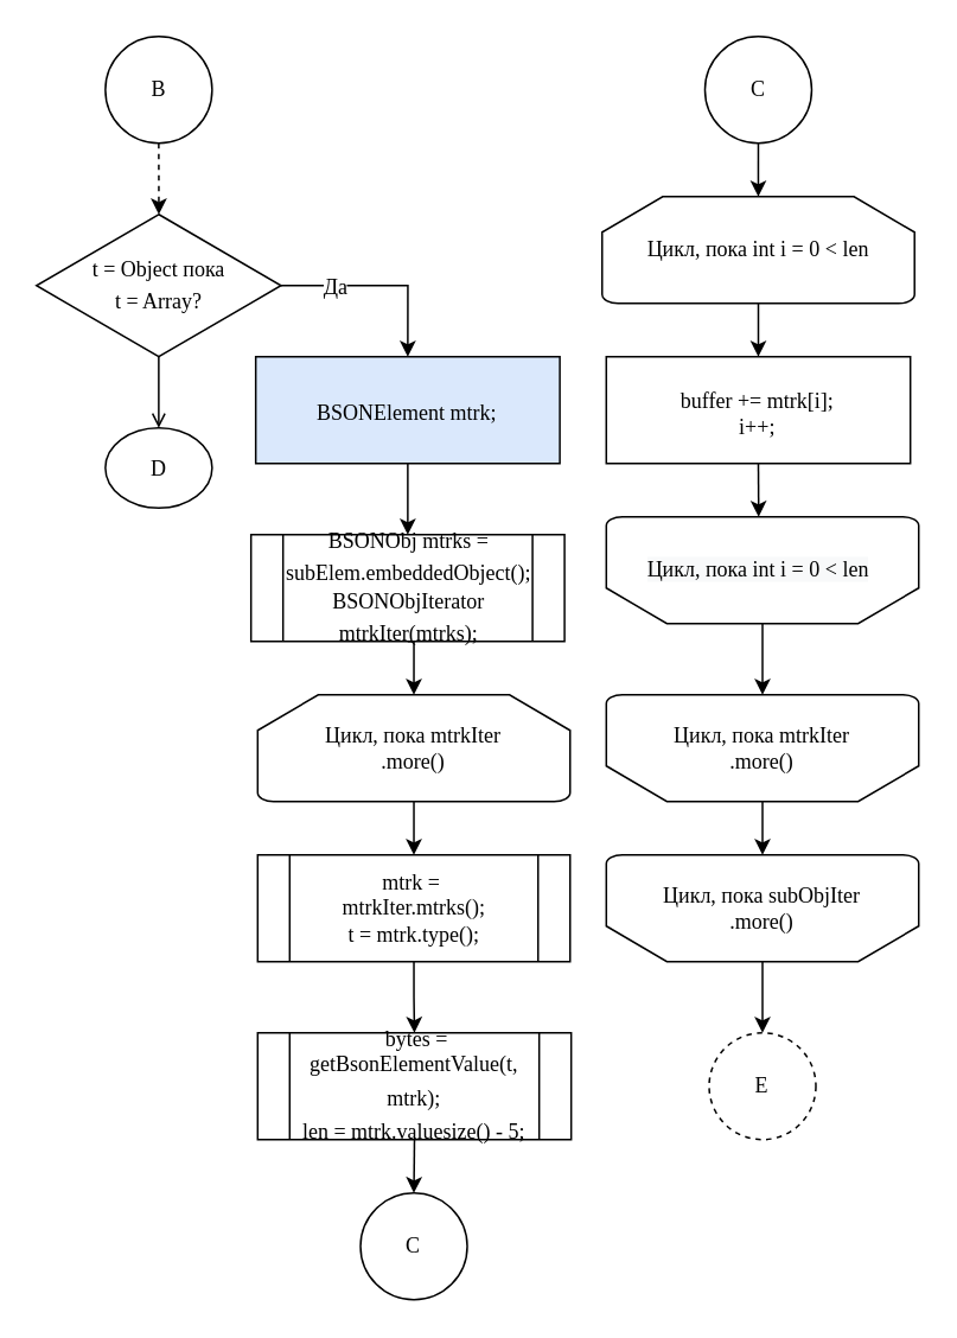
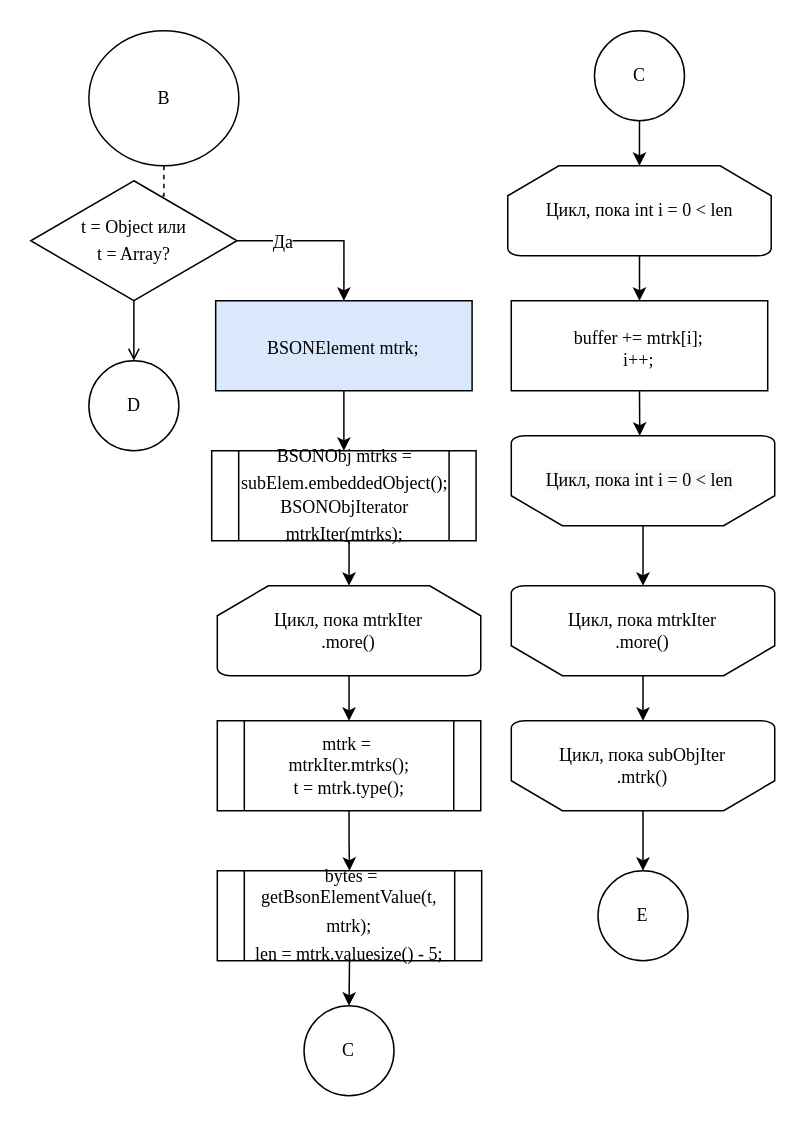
  <mxCell id="0" />
  <mxCell id="1" parent="0" />
  <mxCell id="2" style="edgeStyle=orthogonalEdgeStyle;rounded=0;orthogonalLoop=1;jettySize=auto;html=1;fontFamily=Times New Roman;fontSize=12;exitX=0.5;exitY=1;exitDx=0;exitDy=0;dashed=1;" edge="1" parent="1" source="4" target="8"><mxGeometry relative="1" as="geometry"><mxPoint x="110" y="90" as="sourcePoint" /><mxPoint x="86.3" y="110" as="targetPoint" /></mxGeometry></mxCell>
- <mxCell id="3" value="D" style="ellipse;whiteSpace=wrap;html=1;aspect=fixed;fontFamily=Times New Roman;fontSize=12;strokeWidth=1;" vertex="1" parent="1"><mxGeometry x="58.75" y="240" width="60" height="45" as="geometry" /></mxCell>
- <mxCell id="4" value="B" style="ellipse;whiteSpace=wrap;html=1;aspect=fixed;fontFamily=Times New Roman;fontSize=12;strokeWidth=1;" vertex="1" parent="1"><mxGeometry x="58.75" y="20" width="60" height="60" as="geometry" /></mxCell>
+ <mxCell id="3" value="D" style="ellipse;whiteSpace=wrap;html=1;aspect=fixed;fontFamily=Times New Roman;fontSize=12;strokeWidth=1;" vertex="1" parent="1"><mxGeometry x="58.75" y="240" width="60" height="60" as="geometry" /></mxCell>
+ <mxCell id="4" value="B" style="ellipse;whiteSpace=wrap;html=1;aspect=fixed;fontFamily=Times New Roman;fontSize=12;strokeWidth=1;" vertex="1" parent="1"><mxGeometry x="58.75" y="20" width="100" height="90" as="geometry" /></mxCell>
  <mxCell id="5" style="edgeStyle=orthogonalEdgeStyle;rounded=0;orthogonalLoop=1;jettySize=auto;html=1;exitX=1;exitY=0.5;exitDx=0;exitDy=0;entryX=0.5;entryY=0;entryDx=0;entryDy=0;fontFamily=Times New Roman;fontSize=12;endArrow=classic;endFill=1;" edge="1" parent="1" source="8" target="10"><mxGeometry relative="1" as="geometry" /></mxCell>
  <mxCell id="6" value="Да" style="edgeLabel;html=1;align=center;verticalAlign=middle;resizable=0;points=[];fontSize=12;fontFamily=Times New Roman;" vertex="1" connectable="0" parent="5"><mxGeometry x="-0.222" y="-1" relative="1" as="geometry"><mxPoint x="-13" y="-1" as="offset" /></mxGeometry></mxCell>
  <mxCell id="7" style="edgeStyle=orthogonalEdgeStyle;rounded=0;orthogonalLoop=1;jettySize=auto;html=1;exitX=0.5;exitY=1;exitDx=0;exitDy=0;entryX=0.5;entryY=0;entryDx=0;entryDy=0;fontFamily=Times New Roman;fontSize=12;endArrow=open;endFill=1;" edge="1" parent="1" source="8" target="3"><mxGeometry relative="1" as="geometry" /></mxCell>
- <mxCell id="8" value="&lt;span style=&quot;text-align: start;&quot; lang=&quot;EN-US&quot;&gt;&lt;font style=&quot;font-size: 12px;&quot;&gt;t = Object пока&lt;br&gt;t = Array?&lt;/font&gt;&lt;/span&gt;&lt;span style=&quot;font-family: -webkit-standard; font-size: medium; text-align: start;&quot;&gt;&lt;/span&gt;" style="rhombus;whiteSpace=wrap;html=1;fontFamily=Times New Roman;fontSize=12;strokeWidth=1;" vertex="1" parent="1"><mxGeometry x="20" y="120" width="137.5" height="80" as="geometry" /></mxCell>
+ <mxCell id="8" value="&lt;span style=&quot;text-align: start;&quot; lang=&quot;EN-US&quot;&gt;&lt;font style=&quot;font-size: 12px;&quot;&gt;t = Object или&lt;br&gt;t = Array?&lt;/font&gt;&lt;/span&gt;&lt;span style=&quot;font-family: -webkit-standard; font-size: medium; text-align: start;&quot;&gt;&lt;/span&gt;" style="rhombus;whiteSpace=wrap;html=1;fontFamily=Times New Roman;fontSize=12;strokeWidth=1;" vertex="1" parent="1"><mxGeometry x="20" y="120" width="137.5" height="80" as="geometry" /></mxCell>
  <mxCell id="9" value="&lt;p style=&quot;margin: 0cm;&quot; class=&quot;MsoNormal&quot;&gt;&lt;span lang=&quot;EN-US&quot;&gt;&lt;font style=&quot;font-size: 12px;&quot;&gt;BSONObj mtrks = subElem.embeddedObject();&lt;/font&gt;&lt;/span&gt;&lt;span style=&quot;font-family: -webkit-standard; font-size: medium;&quot;&gt;&lt;/span&gt;&lt;br&gt;&lt;/p&gt;&lt;p style=&quot;margin: 0cm;&quot; class=&quot;MsoNormal&quot;&gt;&lt;span lang=&quot;EN-US&quot;&gt;&lt;font style=&quot;font-size: 12px;&quot;&gt;&lt;/font&gt;&lt;/span&gt;&lt;/p&gt;&lt;p style=&quot;margin: 0cm;&quot; class=&quot;MsoNormal&quot;&gt;&lt;span lang=&quot;EN-US&quot;&gt;&lt;font style=&quot;font-size: 12px;&quot;&gt;BSONObjIterator mtrkIter(mtrks);&lt;/font&gt;&lt;font style=&quot;font-size: medium;&quot; face=&quot;Calibri Light, sans-serif&quot;&gt;&lt;/font&gt;&lt;/span&gt;&lt;/p&gt;" style="shape=process;whiteSpace=wrap;html=1;backgroundOutline=1;fontFamily=Times New Roman;fontSize=12;strokeWidth=1;" vertex="1" parent="1"><mxGeometry x="140.63" y="300" width="176.25" height="60" as="geometry" /></mxCell>
  <mxCell id="10" value="&lt;p style=&quot;margin: 0cm; text-align: start;&quot; class=&quot;MsoNormal&quot;&gt;&lt;span lang=&quot;EN-US&quot;&gt;&lt;font style=&quot;font-size: 12px;&quot;&gt;BSONElement mtrk;&lt;/font&gt;&lt;font style=&quot;font-size: medium;&quot; face=&quot;Calibri Light, sans-serif&quot;&gt;&lt;/font&gt;&lt;/span&gt;&lt;/p&gt;" style="rounded=0;whiteSpace=wrap;html=1;fontFamily=Times New Roman;strokeWidth=1;fillColor=#dae8fc;" vertex="1" parent="1"><mxGeometry x="143.28" y="200" width="170.95" height="60" as="geometry" /></mxCell>
  <mxCell id="11" style="edgeStyle=orthogonalEdgeStyle;rounded=0;orthogonalLoop=1;jettySize=auto;html=1;exitX=0.5;exitY=1;exitDx=0;exitDy=0;fontFamily=Times New Roman;fontSize=12;entryX=0.5;entryY=0;entryDx=0;entryDy=0;" edge="1" parent="1" source="10" target="9"><mxGeometry relative="1" as="geometry"><mxPoint x="228.46" y="280" as="sourcePoint" /><mxPoint x="228.46" y="320" as="targetPoint" /></mxGeometry></mxCell>
  <mxCell id="12" style="edgeStyle=orthogonalEdgeStyle;rounded=0;orthogonalLoop=1;jettySize=auto;html=1;exitX=0.5;exitY=1;exitDx=0;exitDy=0;fontFamily=Times New Roman;fontSize=12;entryX=0.5;entryY=0;entryDx=0;entryDy=0;entryPerimeter=0;" edge="1" parent="1" source="9" target="13"><mxGeometry relative="1" as="geometry"><mxPoint x="98.75" y="360" as="sourcePoint" /><mxPoint x="98.75" y="400" as="targetPoint" /></mxGeometry></mxCell>
  <mxCell id="13" value="&lt;font face=&quot;Times New Roman&quot;&gt;Цикл, пока&amp;nbsp;&lt;/font&gt;&lt;span style=&quot;font-family: &amp;quot;Times New Roman&amp;quot;; text-align: start;&quot;&gt;mtrkIter&lt;/span&gt;&lt;font face=&quot;Times New Roman&quot;&gt;&lt;br&gt;.more()&lt;/font&gt;" style="strokeWidth=1;html=1;shape=mxgraph.flowchart.loop_limit;whiteSpace=wrap;" vertex="1" parent="1"><mxGeometry x="144.37" y="390" width="175.63" height="60" as="geometry" /></mxCell>
  <mxCell id="14" style="edgeStyle=orthogonalEdgeStyle;rounded=0;orthogonalLoop=1;jettySize=auto;html=1;exitX=0.5;exitY=1;exitDx=0;exitDy=0;fontFamily=Times New Roman;fontSize=12;exitPerimeter=0;entryX=0.5;entryY=0;entryDx=0;entryDy=0;" edge="1" parent="1" source="13" target="15"><mxGeometry relative="1" as="geometry"><mxPoint x="242.5" y="360" as="sourcePoint" /><mxPoint x="226.25" y="490" as="targetPoint" /></mxGeometry></mxCell>
  <mxCell id="15" value="&lt;span style=&quot;text-align: start;&quot;&gt;mtrk&lt;/span&gt;&lt;span style=&quot;text-align: start;&quot;&gt;&amp;nbsp;=&amp;nbsp;&lt;br&gt;&lt;/span&gt;&lt;span style=&quot;text-align: start;&quot;&gt;mtrkIter&lt;/span&gt;&lt;span style=&quot;text-align: start;&quot;&gt;.mtrks();&lt;/span&gt;&lt;span style=&quot;text-align: start;&quot;&gt;&lt;br&gt;t =&amp;nbsp;&lt;/span&gt;&lt;span style=&quot;text-align: start;&quot;&gt;mtrk&lt;/span&gt;&lt;span style=&quot;text-align: start;&quot;&gt;.type();&lt;/span&gt;" style="shape=process;whiteSpace=wrap;html=1;backgroundOutline=1;fontFamily=Times New Roman;fontSize=12;strokeWidth=1;" vertex="1" parent="1"><mxGeometry x="144.37" y="480" width="175.63" height="60" as="geometry" /></mxCell>
  <mxCell id="16" style="edgeStyle=orthogonalEdgeStyle;rounded=0;orthogonalLoop=1;jettySize=auto;html=1;exitX=0.5;exitY=1;exitDx=0;exitDy=0;fontFamily=Times New Roman;fontSize=12;entryX=0.5;entryY=0;entryDx=0;entryDy=0;" edge="1" parent="1" source="15" target="18"><mxGeometry relative="1" as="geometry"><mxPoint x="232" y="560" as="sourcePoint" /><mxPoint x="232.25" y="590" as="targetPoint" /></mxGeometry></mxCell>
  <mxCell id="17" value="C" style="ellipse;whiteSpace=wrap;html=1;aspect=fixed;fontFamily=Times New Roman;fontSize=12;strokeWidth=1;" vertex="1" parent="1"><mxGeometry x="202.18" y="670" width="60" height="60" as="geometry" /></mxCell>
  <mxCell id="18" value="&lt;p style=&quot;margin: 0cm;&quot; class=&quot;MsoNormal&quot;&gt;&lt;span lang=&quot;EN-US&quot;&gt;&lt;font style=&quot;font-size: 12px;&quot;&gt;&amp;nbsp;bytes = getBsonElementValue(t, mtrk);&lt;/font&gt;&lt;/span&gt;&lt;span style=&quot;font-family: -webkit-standard; font-size: medium;&quot;&gt;&lt;/span&gt;&lt;br&gt;&lt;/p&gt;&lt;p style=&quot;margin: 0cm;&quot; class=&quot;MsoNormal&quot;&gt;&lt;span lang=&quot;EN-US&quot;&gt;&lt;font style=&quot;font-size: 12px;&quot;&gt;&lt;/font&gt;&lt;/span&gt;&lt;/p&gt;&lt;p style=&quot;margin: 0cm;&quot; class=&quot;MsoNormal&quot;&gt;&lt;span lang=&quot;EN-US&quot;&gt;&lt;font style=&quot;font-size: 12px;&quot;&gt;len = mtrk.valuesize() - 5;&lt;/font&gt;&lt;font style=&quot;font-size: medium;&quot; face=&quot;Calibri Light, sans-serif&quot;&gt;&lt;/font&gt;&lt;/span&gt;&lt;/p&gt;" style="shape=process;whiteSpace=wrap;html=1;backgroundOutline=1;fontFamily=Times New Roman;fontSize=12;strokeWidth=1;" vertex="1" parent="1"><mxGeometry x="144.37" y="580" width="176.25" height="60" as="geometry" /></mxCell>
  <mxCell id="19" style="edgeStyle=orthogonalEdgeStyle;rounded=0;orthogonalLoop=1;jettySize=auto;html=1;exitX=0.5;exitY=1;exitDx=0;exitDy=0;fontFamily=Times New Roman;fontSize=12;entryX=0.5;entryY=0;entryDx=0;entryDy=0;" edge="1" parent="1" source="18" target="17"><mxGeometry relative="1" as="geometry"><mxPoint x="242.185" y="550" as="sourcePoint" /><mxPoint x="242.495" y="590" as="targetPoint" /></mxGeometry></mxCell>
  <mxCell id="20" style="edgeStyle=orthogonalEdgeStyle;rounded=0;orthogonalLoop=1;jettySize=auto;html=1;entryX=0.5;entryY=0;entryDx=0;entryDy=0;entryPerimeter=0;fontFamily=Times New Roman;fontSize=12;" edge="1" parent="1" source="21" target="22"><mxGeometry relative="1" as="geometry" /></mxCell>
  <mxCell id="21" value="C" style="ellipse;whiteSpace=wrap;html=1;aspect=fixed;fontFamily=Times New Roman;fontSize=12;strokeWidth=1;" vertex="1" parent="1"><mxGeometry x="395.82" y="20" width="60" height="60" as="geometry" /></mxCell>
  <mxCell id="22" value="&lt;div style=&quot;text-align: start;&quot;&gt;&lt;span style=&quot;font-family: &amp;quot;Times New Roman&amp;quot;;&quot;&gt;Цикл, пока int i = 0 &amp;lt; len&lt;/span&gt;&lt;/div&gt;" style="strokeWidth=1;html=1;shape=mxgraph.flowchart.loop_limit;whiteSpace=wrap;" vertex="1" parent="1"><mxGeometry x="338.01" y="110" width="175.63" height="60" as="geometry" /></mxCell>
  <mxCell id="23" style="edgeStyle=orthogonalEdgeStyle;rounded=0;orthogonalLoop=1;jettySize=auto;html=1;exitX=0.5;exitY=1;exitDx=0;exitDy=0;fontFamily=Times New Roman;fontSize=12;exitPerimeter=0;entryX=0.5;entryY=0;entryDx=0;entryDy=0;" edge="1" parent="1" source="22" target="24"><mxGeometry relative="1" as="geometry"><mxPoint x="436.14" y="80" as="sourcePoint" /><mxPoint x="425.825" y="200" as="targetPoint" /></mxGeometry></mxCell>
  <mxCell id="24" value="&lt;p style=&quot;margin: 0cm;&quot; class=&quot;MsoNormal&quot;&gt;&lt;span lang=&quot;EN-US&quot;&gt;&lt;font style=&quot;font-size: 12px;&quot;&gt;buffer += mtrk[i];&lt;/font&gt;&lt;/span&gt;&lt;span style=&quot;font-family: -webkit-standard; font-size: medium;&quot;&gt;&lt;/span&gt;&lt;br&gt;&lt;/p&gt;&lt;p style=&quot;margin: 0cm;&quot; class=&quot;MsoNormal&quot;&gt;&lt;span lang=&quot;EN-US&quot;&gt;&lt;font style=&quot;font-size: 12px;&quot;&gt;i++;&lt;/font&gt;&lt;/span&gt;&lt;/p&gt;" style="rounded=0;whiteSpace=wrap;html=1;fontFamily=Times New Roman;strokeWidth=1;align=center;" vertex="1" parent="1"><mxGeometry x="340.35" y="200" width="170.95" height="60" as="geometry" /></mxCell>
  <mxCell id="25" style="edgeStyle=orthogonalEdgeStyle;rounded=0;orthogonalLoop=1;jettySize=auto;html=1;exitX=0.5;exitY=1;exitDx=0;exitDy=0;fontFamily=Times New Roman;fontSize=12;" edge="1" parent="1" source="24"><mxGeometry relative="1" as="geometry"><mxPoint x="435.825" y="180" as="sourcePoint" /><mxPoint x="426.01" y="290" as="targetPoint" /></mxGeometry></mxCell>
  <mxCell id="26" value="&lt;div style=&quot;text-align: start;&quot;&gt;&lt;br&gt;&lt;/div&gt;" style="strokeWidth=1;html=1;shape=mxgraph.flowchart.loop_limit;whiteSpace=wrap;rotation=-180;" vertex="1" parent="1"><mxGeometry x="340.35" y="290" width="175.63" height="60" as="geometry" /></mxCell>
  <mxCell id="27" value="&lt;span style=&quot;caret-color: rgb(0, 0, 0); color: rgb(0, 0, 0); font-family: &amp;quot;Times New Roman&amp;quot;; font-size: 12px; font-style: normal; font-variant-caps: normal; font-weight: 400; letter-spacing: normal; text-align: start; text-indent: 0px; text-transform: none; word-spacing: 0px; -webkit-text-stroke-width: 0px; background-color: rgb(248, 249, 250); text-decoration: none; float: none; display: inline !important;&quot;&gt;Цикл, пока int i = 0 &amp;lt; len&lt;/span&gt;" style="text;html=1;strokeColor=none;fillColor=none;align=center;verticalAlign=middle;whiteSpace=wrap;rounded=0;fontFamily=Times New Roman;fontSize=12;" vertex="1" parent="1"><mxGeometry x="360.82" y="300" width="130" height="40" as="geometry" /></mxCell>
  <mxCell id="28" style="edgeStyle=orthogonalEdgeStyle;rounded=0;orthogonalLoop=1;jettySize=auto;html=1;fontFamily=Times New Roman;fontSize=12;entryX=0.5;entryY=1;entryDx=0;entryDy=0;entryPerimeter=0;" edge="1" parent="1" source="26" target="30"><mxGeometry relative="1" as="geometry"><mxPoint x="450.005" y="410" as="sourcePoint" /><mxPoint x="428" y="400" as="targetPoint" /></mxGeometry></mxCell>
- <mxCell id="29" value="E" style="ellipse;whiteSpace=wrap;html=1;aspect=fixed;fontFamily=Times New Roman;fontSize=12;strokeWidth=1;dashed=1;" vertex="1" parent="1"><mxGeometry x="398.17" y="580" width="60" height="60" as="geometry" /></mxCell>
+ <mxCell id="29" value="E" style="ellipse;whiteSpace=wrap;html=1;aspect=fixed;fontFamily=Times New Roman;fontSize=12;strokeWidth=1;" vertex="1" parent="1"><mxGeometry x="398.17" y="580" width="60" height="60" as="geometry" /></mxCell>
  <mxCell id="30" value="&lt;div style=&quot;text-align: start;&quot;&gt;&lt;br&gt;&lt;/div&gt;" style="strokeWidth=1;html=1;shape=mxgraph.flowchart.loop_limit;whiteSpace=wrap;rotation=-180;" vertex="1" parent="1"><mxGeometry x="340.35" y="390" width="175.63" height="60" as="geometry" /></mxCell>
  <mxCell id="31" value="&lt;div style=&quot;text-align: start;&quot;&gt;&lt;br&gt;&lt;/div&gt;" style="strokeWidth=1;html=1;shape=mxgraph.flowchart.loop_limit;whiteSpace=wrap;rotation=-180;" vertex="1" parent="1"><mxGeometry x="340.35" y="480" width="175.63" height="60" as="geometry" /></mxCell>
  <mxCell id="32" style="edgeStyle=orthogonalEdgeStyle;rounded=0;orthogonalLoop=1;jettySize=auto;html=1;fontFamily=Times New Roman;fontSize=12;entryX=0.5;entryY=1;entryDx=0;entryDy=0;entryPerimeter=0;exitX=0.5;exitY=0;exitDx=0;exitDy=0;exitPerimeter=0;" edge="1" parent="1" source="30" target="31"><mxGeometry relative="1" as="geometry"><mxPoint x="438.165" y="360" as="sourcePoint" /><mxPoint x="438.165" y="400" as="targetPoint" /></mxGeometry></mxCell>
  <mxCell id="33" value="&lt;font face=&quot;Times New Roman&quot;&gt;Цикл, пока&amp;nbsp;&lt;/font&gt;&lt;span style=&quot;text-align: start;&quot;&gt;mtrkIter&lt;/span&gt;&lt;font face=&quot;Times New Roman&quot;&gt;&lt;br&gt;.more()&lt;/font&gt;" style="text;html=1;strokeColor=none;fillColor=none;align=center;verticalAlign=middle;whiteSpace=wrap;rounded=0;fontFamily=Times New Roman;fontSize=12;" vertex="1" parent="1"><mxGeometry x="363.17" y="400" width="130" height="40" as="geometry" /></mxCell>
- <mxCell id="34" value="&lt;font face=&quot;Times New Roman&quot;&gt;Цикл, пока&amp;nbsp;&lt;/font&gt;&lt;span style=&quot;text-align: start;&quot;&gt;subObjIter&lt;/span&gt;&lt;font face=&quot;Times New Roman&quot;&gt;&lt;br&gt;.more()&lt;/font&gt;" style="text;html=1;strokeColor=none;fillColor=none;align=center;verticalAlign=middle;whiteSpace=wrap;rounded=0;fontFamily=Times New Roman;fontSize=12;" vertex="1" parent="1"><mxGeometry x="363.17" y="490" width="130" height="40" as="geometry" /></mxCell>
+ <mxCell id="34" value="&lt;font face=&quot;Times New Roman&quot;&gt;Цикл, пока&amp;nbsp;&lt;/font&gt;&lt;span style=&quot;text-align: start;&quot;&gt;subObjIter&lt;/span&gt;&lt;font face=&quot;Times New Roman&quot;&gt;&lt;br&gt;.mtrk()&lt;/font&gt;" style="text;html=1;strokeColor=none;fillColor=none;align=center;verticalAlign=middle;whiteSpace=wrap;rounded=0;fontFamily=Times New Roman;fontSize=12;" vertex="1" parent="1"><mxGeometry x="363.17" y="490" width="130" height="40" as="geometry" /></mxCell>
  <mxCell id="35" style="edgeStyle=orthogonalEdgeStyle;rounded=0;orthogonalLoop=1;jettySize=auto;html=1;fontFamily=Times New Roman;fontSize=12;entryX=0.5;entryY=0;entryDx=0;entryDy=0;exitX=0.5;exitY=0;exitDx=0;exitDy=0;exitPerimeter=0;" edge="1" parent="1" source="31" target="29"><mxGeometry relative="1" as="geometry"><mxPoint x="438.165" y="460" as="sourcePoint" /><mxPoint x="438.165" y="490" as="targetPoint" /></mxGeometry></mxCell>
